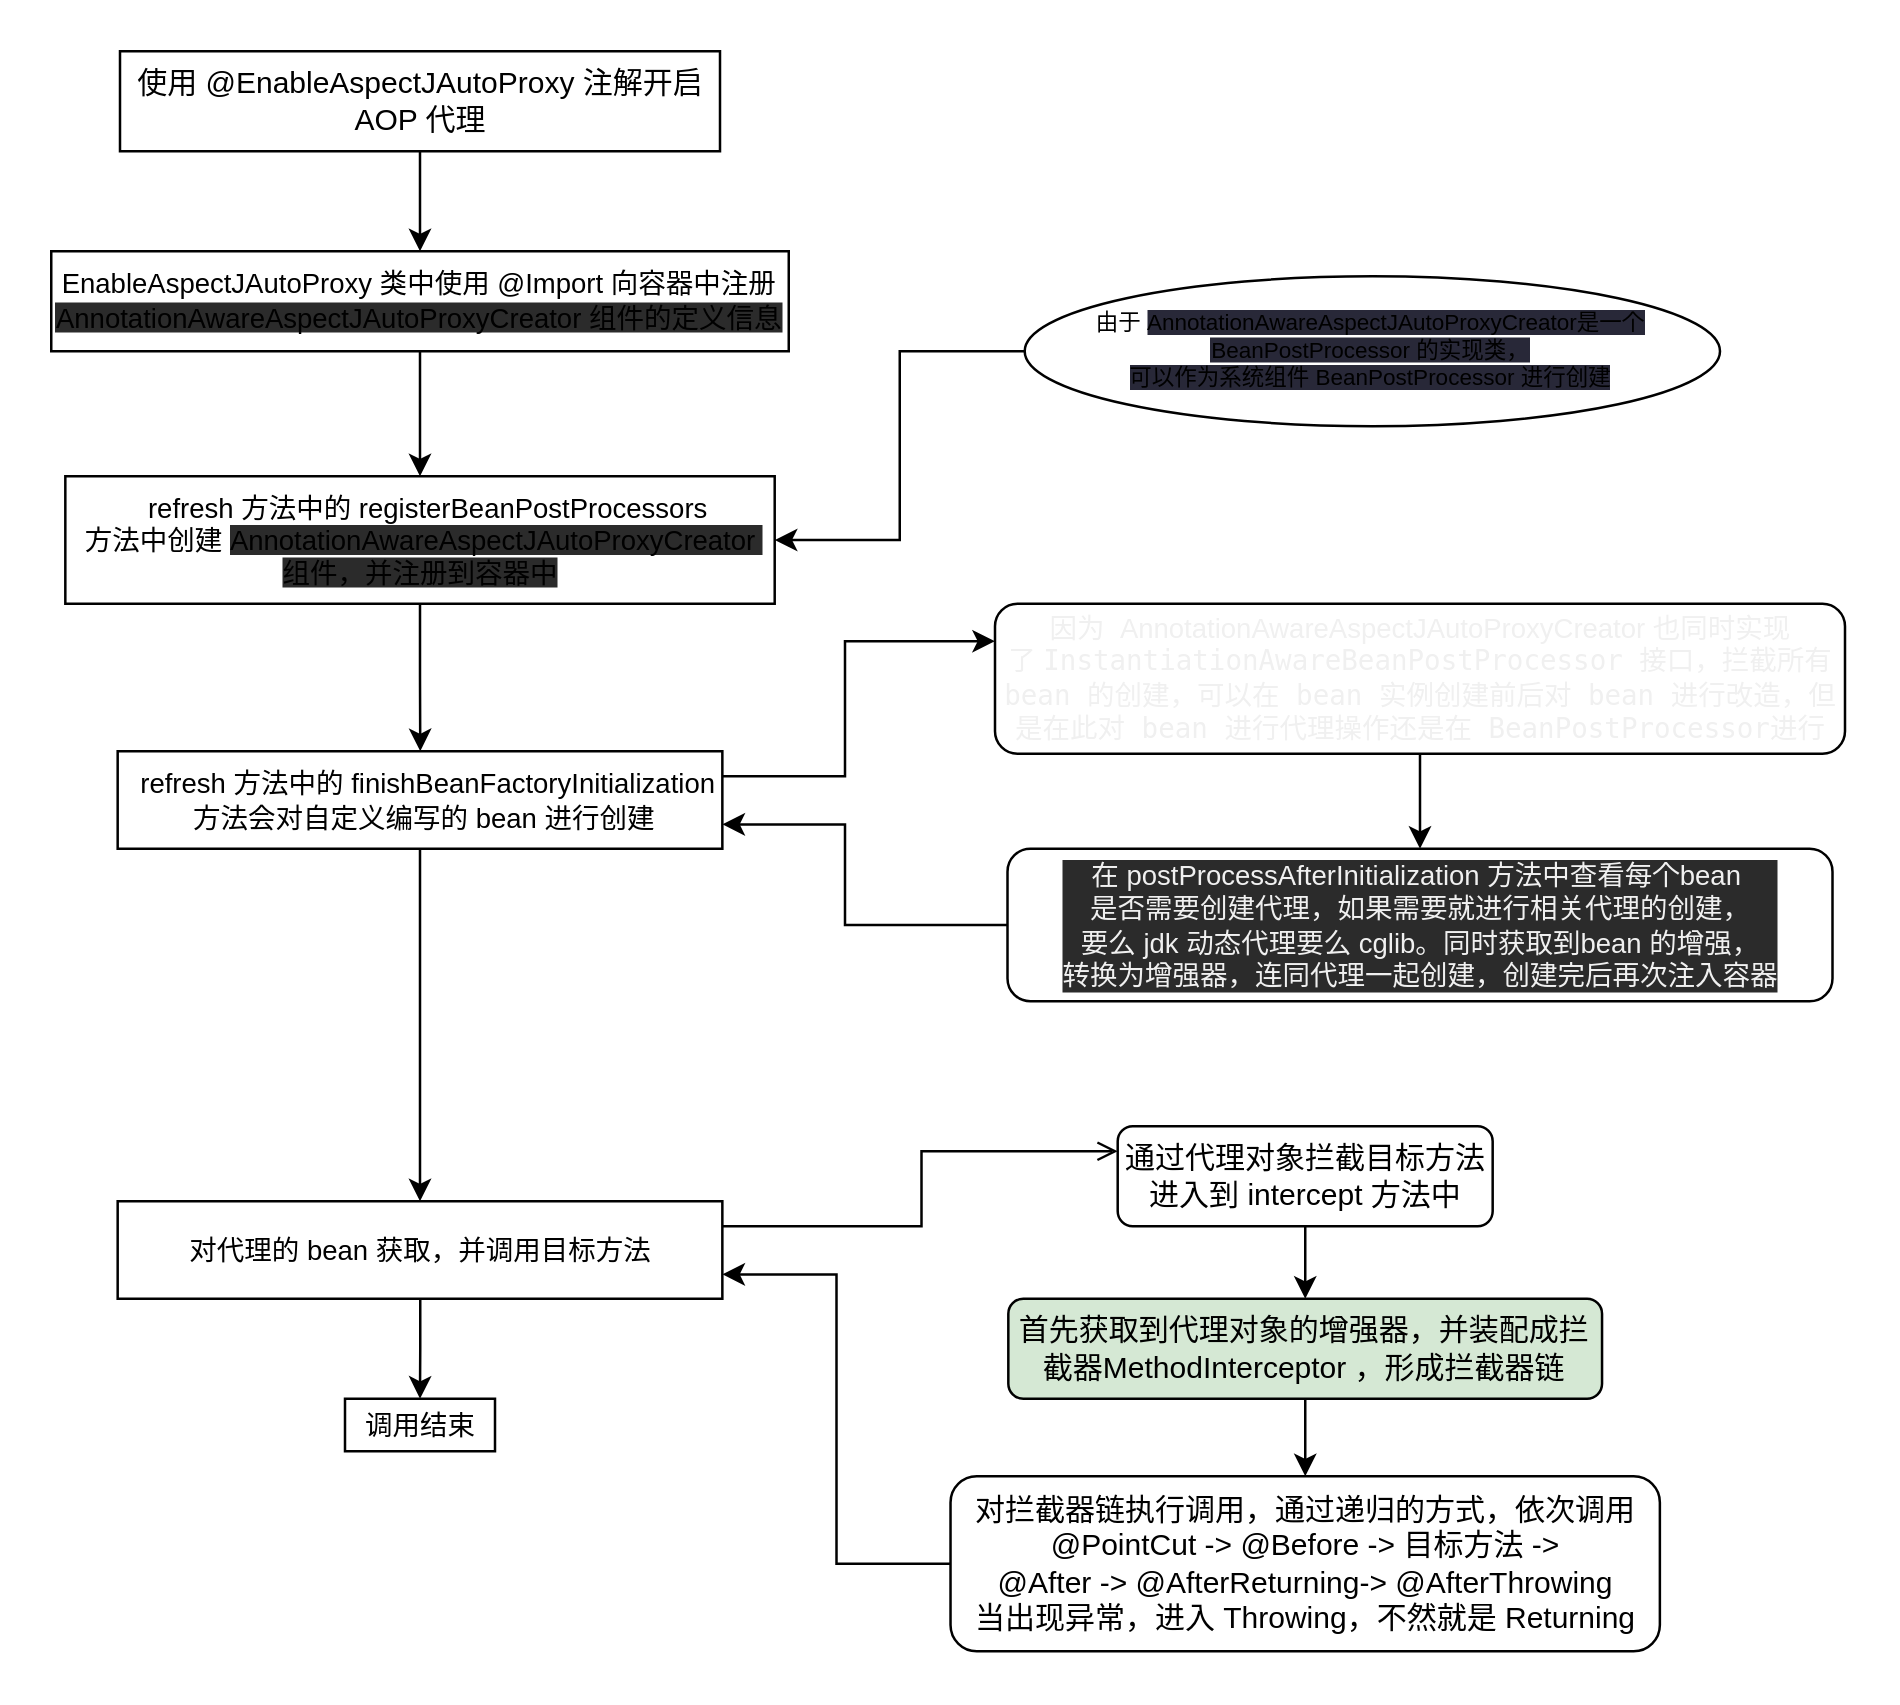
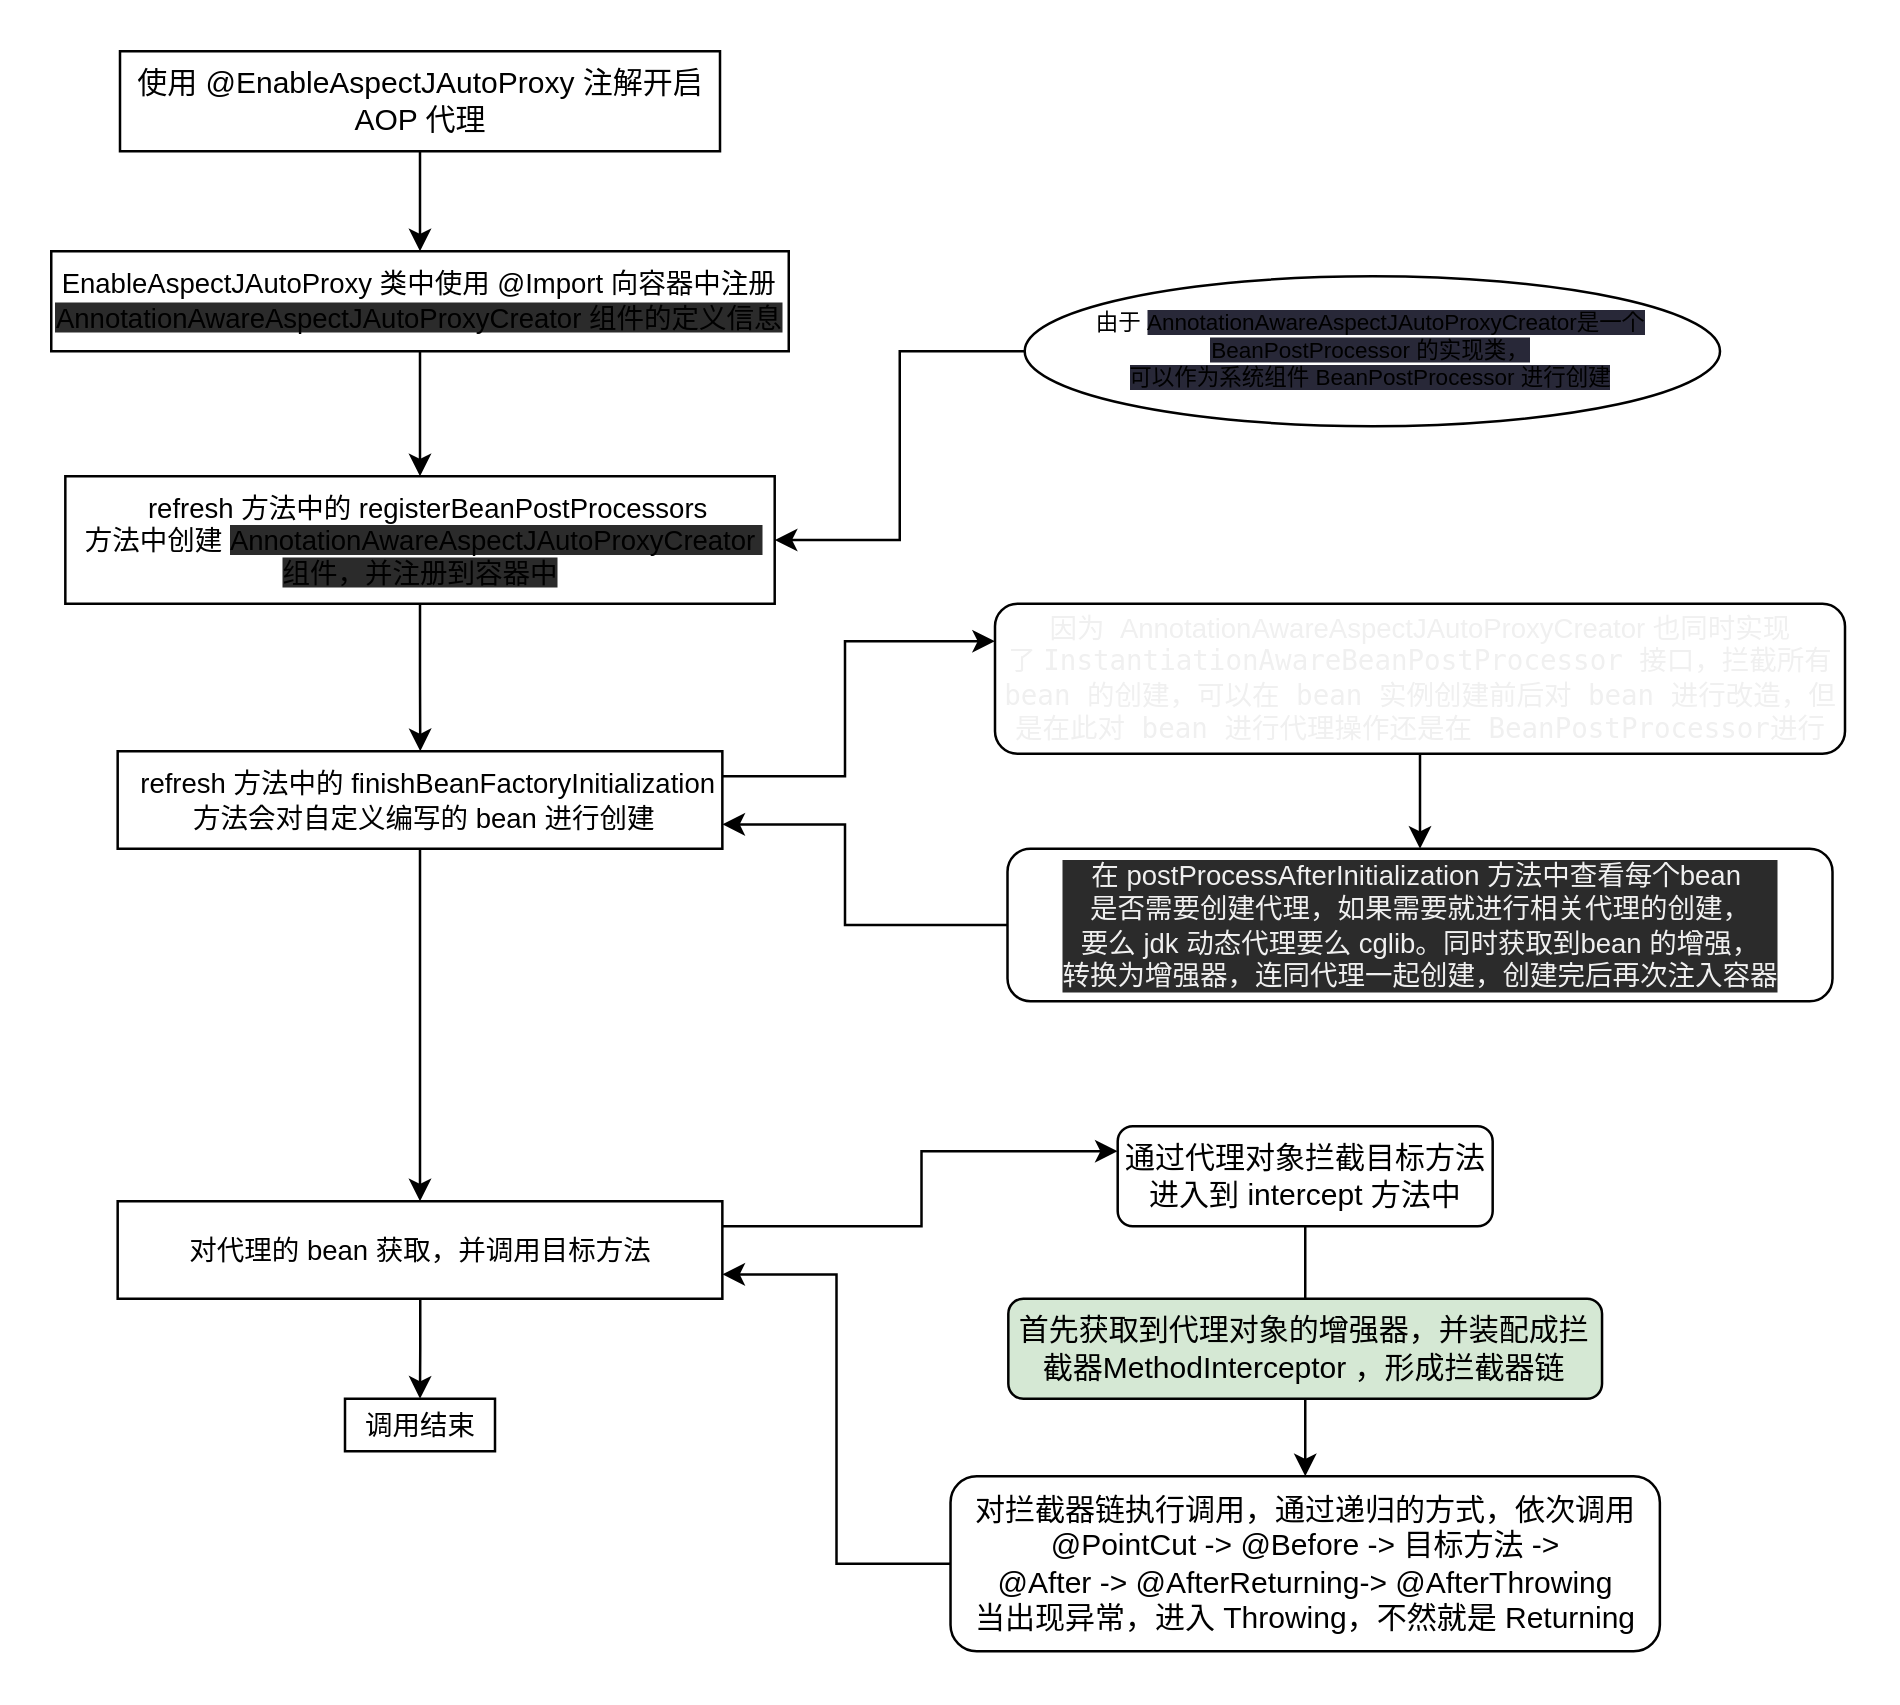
  <mxCell id="0" />
  <mxCell id="1" parent="0" />
  <mxCell id="2" value="" style="edgeStyle=orthogonalEdgeStyle;rounded=0;orthogonalLoop=1;jettySize=auto;html=1;" edge="1" parent="1" source="3" target="5"><mxGeometry relative="1" as="geometry" /></mxCell>
  <mxCell id="3" value="使用 @EnableAspectJAutoProxy 注解开启 AOP 代理" style="whiteSpace=wrap;html=1;" vertex="1" parent="1"><mxGeometry x="47.5" y="20" width="240" height="40" as="geometry" /></mxCell>
  <mxCell id="4" value="" style="edgeStyle=orthogonalEdgeStyle;rounded=0;orthogonalLoop=1;jettySize=auto;html=1;fontFamily=Helvetica;fontSize=11;fontColor=#F0F0F0;" edge="1" parent="1" source="5" target="7"><mxGeometry relative="1" as="geometry" /></mxCell>
  <mxCell id="5" value="&lt;pre style=&quot;font-size: 11px&quot;&gt;&lt;pre style=&quot;font-size: 11px&quot;&gt;&lt;font face=&quot;Helvetica&quot;&gt;&amp;nbsp;EnableAspectJAutoProxy 类&lt;/font&gt;&lt;font face=&quot;Helvetica&quot;&gt;&lt;span&gt;中使用 @Import 向容器中注册&amp;nbsp;&lt;br&gt;&lt;/span&gt;&lt;/font&gt;&lt;font face=&quot;Helvetica&quot;&gt;&lt;span style=&quot;background-color: rgb(43 , 43 , 43)&quot;&gt;&lt;font style=&quot;font-size: 11px&quot;&gt;AnnotationAwareAspectJAutoProxyCreator &lt;/font&gt;&lt;/span&gt;&lt;/font&gt;&lt;font face=&quot;Helvetica&quot;&gt;&lt;span style=&quot;background-color: rgb(43 , 43 , 43)&quot;&gt;&lt;font style=&quot;font-size: 11px&quot;&gt;组件的定义信息&lt;/font&gt;&lt;/span&gt;&lt;/font&gt;&lt;/pre&gt;&lt;/pre&gt;" style="whiteSpace=wrap;html=1;" vertex="1" parent="1"><mxGeometry x="20" y="100" width="295" height="40" as="geometry" /></mxCell>
  <mxCell id="6" value="" style="edgeStyle=orthogonalEdgeStyle;rounded=0;orthogonalLoop=1;jettySize=auto;html=1;fontFamily=Helvetica;fontSize=5;fontColor=#F0F0F0;" edge="1" parent="1" source="7" target="12"><mxGeometry relative="1" as="geometry" /></mxCell>
  <mxCell id="7" value="&lt;pre style=&quot;font-size: 11px&quot;&gt;&lt;pre style=&quot;font-size: 11px&quot;&gt;&lt;font face=&quot;Helvetica&quot;&gt;&amp;nbsp; refresh 方法中的 registerBeanPostProcessors&lt;br&gt;&amp;nbsp;方法中创建 &lt;font style=&quot;white-space: normal&quot;&gt;&lt;span style=&quot;background-color: rgb(43 , 43 , 43)&quot;&gt;AnnotationAwareAspectJAutoProxyCreator&amp;nbsp;&lt;br&gt;&lt;/span&gt;&lt;/font&gt;&lt;font style=&quot;white-space: normal&quot;&gt;&lt;span style=&quot;background-color: rgb(43 , 43 , 43)&quot;&gt;组件，并注册到容器中&lt;/span&gt;&lt;/font&gt;&lt;/font&gt;&lt;/pre&gt;&lt;/pre&gt;" style="whiteSpace=wrap;html=1;" vertex="1" parent="1"><mxGeometry x="25.63" y="190" width="283.75" height="51" as="geometry" /></mxCell>
  <mxCell id="8" style="edgeStyle=orthogonalEdgeStyle;rounded=0;orthogonalLoop=1;jettySize=auto;html=1;entryX=1;entryY=0.5;entryDx=0;entryDy=0;fontFamily=Helvetica;fontSize=5;fontColor=#F0F0F0;" edge="1" parent="1" source="9" target="7"><mxGeometry relative="1" as="geometry" /></mxCell>
  <mxCell id="9" value="&lt;h6 style=&quot;font-size: 9px&quot;&gt;&lt;span style=&quot;font-weight: normal&quot;&gt;&lt;font style=&quot;font-size: 9px&quot; face=&quot;Helvetica&quot;&gt;由于&amp;nbsp;&lt;span style=&quot;background-color: rgb(40 , 40 , 56)&quot;&gt;AnnotationAwareAspectJAutoProxyCreator是一个 BeanPostProcessor 的实现类，&lt;br&gt;&lt;/span&gt;&lt;/font&gt;&lt;font style=&quot;font-size: 9px&quot; face=&quot;Helvetica&quot;&gt;&lt;span style=&quot;background-color: rgb(40 , 40 , 56)&quot;&gt;可以作为系统组件 BeanPostProcessor 进行创建&lt;/span&gt;&lt;/font&gt;&lt;/span&gt;&lt;/h6&gt;" style="ellipse;whiteSpace=wrap;html=1;" vertex="1" parent="1"><mxGeometry x="409.38" y="110" width="278.12" height="60" as="geometry" /></mxCell>
  <mxCell id="10" style="edgeStyle=orthogonalEdgeStyle;rounded=0;orthogonalLoop=1;jettySize=auto;html=1;entryX=0;entryY=0.25;entryDx=0;entryDy=0;fontFamily=Helvetica;fontSize=11;fontColor=#F0F0F0;" edge="1" parent="1" source="12" target="14"><mxGeometry relative="1" as="geometry"><Array as="points"><mxPoint x="337.5" y="310" /><mxPoint x="337.5" y="256" /></Array></mxGeometry></mxCell>
  <mxCell id="11" value="" style="edgeStyle=orthogonalEdgeStyle;rounded=0;orthogonalLoop=1;jettySize=auto;html=1;fontFamily=Helvetica;fontSize=11;fontColor=#F0F0F0;" edge="1" parent="1" source="12" target="19"><mxGeometry relative="1" as="geometry" /></mxCell>
  <mxCell id="12" value="&lt;pre style=&quot;font-size: 11px&quot;&gt;&lt;h6&gt;&lt;span style=&quot;font-weight: normal&quot;&gt;&lt;font face=&quot;Helvetica&quot; style=&quot;font-size: 11px&quot;&gt;&amp;nbsp; refresh 方法中的 &lt;/font&gt;&lt;font face=&quot;Helvetica&quot; style=&quot;font-size: 11px&quot;&gt;&lt;span style=&quot;text-align: left&quot;&gt;finishBeanFactoryInitialization&lt;br&gt;&lt;/span&gt;&lt;/font&gt;&lt;font face=&quot;Helvetica&quot; style=&quot;font-size: 11px&quot;&gt;&amp;nbsp;方法会对自定义编写的 bean 进行创建&lt;/font&gt;&lt;/span&gt;&lt;/h6&gt;&lt;/pre&gt;" style="whiteSpace=wrap;html=1;" vertex="1" parent="1"><mxGeometry x="46.57" y="300" width="241.87" height="39" as="geometry" /></mxCell>
  <mxCell id="13" value="" style="edgeStyle=orthogonalEdgeStyle;rounded=0;orthogonalLoop=1;jettySize=auto;html=1;fontFamily=Helvetica;fontSize=11;fontColor=#F0F0F0;" edge="1" parent="1" source="14" target="16"><mxGeometry relative="1" as="geometry" /></mxCell>
  <mxCell id="14" value="&lt;font style=&quot;font-size: 11px&quot;&gt;因为&amp;nbsp; &lt;font style=&quot;font-size: 11px&quot;&gt;AnnotationAwareAspectJAutoProxyCreator 也同时实现了&amp;nbsp;&lt;/font&gt;&lt;/font&gt;&lt;span style=&quot;font-family: &amp;#34;menlo&amp;#34; , monospace&quot;&gt;&lt;font style=&quot;font-size: 11px&quot;&gt;InstantiationAwareBeanPostProcessor 接口，拦截所有bean 的创建，可以在 bean 实例创建前后对 bean 进行改造，但是在此对 bean 进行代理操作还是在 BeanPostProcessor进行&lt;/font&gt;&lt;br&gt;&lt;/span&gt;" style="rounded=1;whiteSpace=wrap;html=1;labelBackgroundColor=none;fontFamily=Helvetica;fontSize=11;fontColor=#F0F0F0;" vertex="1" parent="1"><mxGeometry x="397.5" y="241" width="340" height="60" as="geometry" /></mxCell>
  <mxCell id="15" style="edgeStyle=orthogonalEdgeStyle;rounded=0;orthogonalLoop=1;jettySize=auto;html=1;entryX=1;entryY=0.75;entryDx=0;entryDy=0;fontFamily=Helvetica;fontSize=11;fontColor=#F0F0F0;" edge="1" parent="1" source="16" target="12"><mxGeometry relative="1" as="geometry"><Array as="points"><mxPoint x="337.5" y="369" /><mxPoint x="337.5" y="329" /></Array></mxGeometry></mxCell>
  <mxCell id="16" value="&lt;h6 style=&quot;background-color: rgb(43 , 43 , 43)&quot;&gt;&lt;font style=&quot;font-size: 11px ; font-weight: normal&quot;&gt;&lt;font face=&quot;Helvetica&quot; style=&quot;font-size: 11px&quot;&gt; 在 postProcessAfterInitialization 方法中&lt;/font&gt;&lt;font face=&quot;Helvetica&quot; style=&quot;font-size: 11px&quot;&gt;查看每个bean&amp;nbsp;&lt;br&gt;&lt;/font&gt;&lt;font face=&quot;Helvetica&quot; style=&quot;font-size: 11px&quot;&gt;是否需要创建代理，&lt;/font&gt;如果需要就进行相关代理的创建，&lt;br&gt;&lt;font face=&quot;Helvetica&quot; style=&quot;font-size: 11px&quot;&gt;要么 jdk 动态代理要么 cglib。&lt;/font&gt;&lt;font face=&quot;Helvetica&quot; style=&quot;font-size: 11px&quot;&gt;同时获取到bean 的增强，&lt;br&gt;&lt;/font&gt;&lt;font face=&quot;Helvetica&quot; style=&quot;font-size: 11px&quot;&gt;转换为增强器，连同代理一起创建，创建完后再次注入容器&lt;/font&gt;&lt;/font&gt;&lt;/h6&gt;" style="whiteSpace=wrap;html=1;fontSize=11;fontColor=#F0F0F0;rounded=1;labelBackgroundColor=none;" vertex="1" parent="1"><mxGeometry x="402.5" y="339" width="330" height="61" as="geometry" /></mxCell>
- <mxCell id="17" value="" style="edgeStyle=orthogonalEdgeStyle;rounded=0;orthogonalLoop=1;jettySize=auto;html=1;fontFamily=Helvetica;fontSize=9;fontColor=#F0F0F0;endArrow=open;" edge="1" parent="1" source="19" target="21"><mxGeometry relative="1" as="geometry"><Array as="points"><mxPoint x="368.07" y="490" /><mxPoint x="368.07" y="460" /></Array></mxGeometry></mxCell>
+ <mxCell id="17" value="" style="edgeStyle=orthogonalEdgeStyle;rounded=0;orthogonalLoop=1;jettySize=auto;html=1;fontFamily=Helvetica;fontSize=9;fontColor=#F0F0F0;" edge="1" parent="1" source="19" target="21"><mxGeometry relative="1" as="geometry"><Array as="points"><mxPoint x="368.07" y="490" /><mxPoint x="368.07" y="460" /></Array></mxGeometry></mxCell>
  <mxCell id="18" value="" style="edgeStyle=orthogonalEdgeStyle;rounded=0;orthogonalLoop=1;jettySize=auto;html=1;fontFamily=Helvetica;fontSize=9;fontColor=#F0F0F0;" edge="1" parent="1" source="19" target="26"><mxGeometry relative="1" as="geometry" /></mxCell>
  <mxCell id="19" value="&lt;pre&gt;&lt;h6&gt;&lt;font face=&quot;Helvetica&quot;&gt;&lt;span style=&quot;font-size: 11px ; font-weight: 400&quot;&gt;对代理的 bean 获取，并调用目标方法&lt;/span&gt;&lt;/font&gt;&lt;/h6&gt;&lt;/pre&gt;" style="whiteSpace=wrap;html=1;" vertex="1" parent="1"><mxGeometry x="46.57" y="480" width="241.87" height="39" as="geometry" /></mxCell>
- <mxCell id="20" value="" style="edgeStyle=orthogonalEdgeStyle;rounded=0;orthogonalLoop=1;jettySize=auto;html=1;fontFamily=Helvetica;fontSize=9;fontColor=#F0F0F0;" edge="1" parent="1" source="21" target="23"><mxGeometry relative="1" as="geometry" /></mxCell>
+ <mxCell id="20" value="" style="edgeStyle=orthogonalEdgeStyle;rounded=0;orthogonalLoop=1;jettySize=auto;html=1;fontFamily=Helvetica;fontSize=9;fontColor=#F0F0F0;endArrow=none;" edge="1" parent="1" source="21" target="23"><mxGeometry relative="1" as="geometry" /></mxCell>
  <mxCell id="21" value="通过代理对象拦截目标方法进入到 intercept 方法中" style="rounded=1;whiteSpace=wrap;html=1;" vertex="1" parent="1"><mxGeometry x="446.58" y="450" width="149.99" height="40" as="geometry" /></mxCell>
  <mxCell id="22" value="" style="edgeStyle=orthogonalEdgeStyle;rounded=0;orthogonalLoop=1;jettySize=auto;html=1;fontFamily=Helvetica;fontSize=9;fontColor=#F0F0F0;" edge="1" parent="1" source="23" target="25"><mxGeometry relative="1" as="geometry" /></mxCell>
  <mxCell id="23" value="首先获取到代理对象的增强器，并装配成拦截器MethodInterceptor ，形成拦截器链" style="whiteSpace=wrap;html=1;rounded=1;fillColor=#d5e8d4;" vertex="1" parent="1"><mxGeometry x="402.83" y="519" width="237.49" height="40" as="geometry" /></mxCell>
  <mxCell id="24" style="edgeStyle=orthogonalEdgeStyle;rounded=0;orthogonalLoop=1;jettySize=auto;html=1;entryX=1;entryY=0.75;entryDx=0;entryDy=0;fontFamily=Helvetica;fontSize=9;fontColor=#F0F0F0;" edge="1" parent="1" source="25" target="19"><mxGeometry relative="1" as="geometry" /></mxCell>
  <mxCell id="25" value="对拦截器链执行调用，通过递归的方式，依次调用&lt;br&gt;@PointCut -&amp;gt; @Before -&amp;gt; 目标方法 -&amp;gt; &lt;br&gt;@After&amp;nbsp;-&amp;gt; @AfterReturning-&amp;gt; @AfterThrowing &lt;br&gt;当出现异常，进入 Throwing，不然就是 Returning" style="whiteSpace=wrap;html=1;rounded=1;" vertex="1" parent="1"><mxGeometry x="379.71" y="590" width="283.74" height="70" as="geometry" /></mxCell>
  <mxCell id="26" value="&lt;pre&gt;&lt;h6&gt;&lt;font face=&quot;Helvetica&quot;&gt;&lt;span style=&quot;font-size: 11px ; font-weight: 400&quot;&gt;调用结束&lt;/span&gt;&lt;/font&gt;&lt;/h6&gt;&lt;/pre&gt;" style="whiteSpace=wrap;html=1;" vertex="1" parent="1"><mxGeometry x="137.5" y="559" width="60" height="21" as="geometry" /></mxCell>
